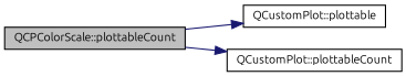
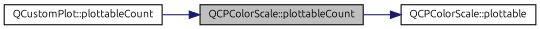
  digraph {
    fontname=Ubuntu
    rankdir=LR
    node [color=black fillcolor=white fontname=Ubuntu fontsize=10 shape=record style=filled]
    edge [color=midnightblue fontname=Ubuntu fontsize=10 labelfontname=Helvetica labelfontsize=10 style=solid]
    n1 [fillcolor=grey75 fontcolor=black height=0.2 label="QCPColorScale::plottableCount" width=0.4]
-   n2 [height=0.2 label="QCustomPlot::plottable" width=0.4]
+   n2 [height=0.2 label="QCPColorScale::plottable" width=0.4]
    n3 [height=0.2 label="QCustomPlot::plottableCount" width=0.4]
    n1 -> n2
-   n1 -> n3
+   n3 -> n1
  }
